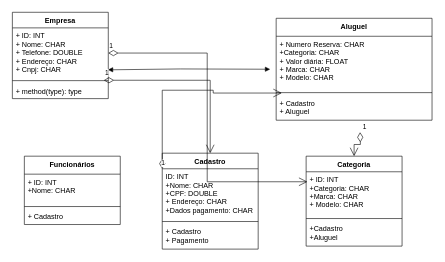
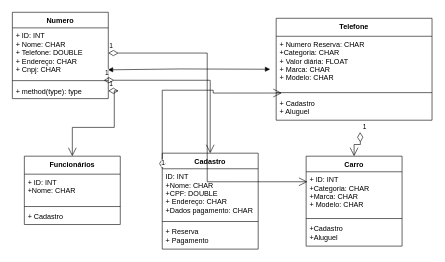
  <mxCell id="0" />
  <mxCell id="1" parent="0" />
- <mxCell id="2" value="Empresa" style="swimlane;fontStyle=1;align=center;verticalAlign=top;childLayout=stackLayout;horizontal=1;startSize=26;horizontalStack=0;resizeParent=1;resizeParentMax=0;resizeLast=0;collapsible=1;marginBottom=0;" vertex="1" parent="1"><mxGeometry x="20" y="20" width="160" height="144" as="geometry" /></mxCell>
+ <mxCell id="2" value="Numero" style="swimlane;fontStyle=1;align=center;verticalAlign=top;childLayout=stackLayout;horizontal=1;startSize=26;horizontalStack=0;resizeParent=1;resizeParentMax=0;resizeLast=0;collapsible=1;marginBottom=0;" vertex="1" parent="1"><mxGeometry x="20" y="20" width="160" height="144" as="geometry" /></mxCell>
  <mxCell id="3" value="+ ID: INT&#10;+ Nome: CHAR&#10;+ Telefone: DOUBLE&#10;+ Endereço: CHAR&#10;+ Cnpj: CHAR" style="text;strokeColor=none;fillColor=none;align=left;verticalAlign=top;spacingLeft=4;spacingRight=4;overflow=hidden;rotatable=0;points=[[0,0.5],[1,0.5]];portConstraint=eastwest;" vertex="1" parent="2"><mxGeometry y="26" width="160" height="84" as="geometry" /></mxCell>
  <mxCell id="4" value="" style="line;strokeWidth=1;fillColor=none;align=left;verticalAlign=middle;spacingTop=-1;spacingLeft=3;spacingRight=3;rotatable=0;labelPosition=right;points=[];portConstraint=eastwest;" vertex="1" parent="2"><mxGeometry y="110" width="160" height="8" as="geometry" /></mxCell>
  <mxCell id="5" value="+ method(type): type" style="text;strokeColor=none;fillColor=none;align=left;verticalAlign=top;spacingLeft=4;spacingRight=4;overflow=hidden;rotatable=0;points=[[0,0.5],[1,0.5]];portConstraint=eastwest;" vertex="1" parent="2"><mxGeometry y="118" width="160" height="26" as="geometry" /></mxCell>
  <mxCell id="6" value="Funcionários" style="swimlane;fontStyle=1;align=center;verticalAlign=top;childLayout=stackLayout;horizontal=1;startSize=30;horizontalStack=0;resizeParent=1;resizeParentMax=0;resizeLast=0;collapsible=1;marginBottom=0;" vertex="1" parent="1"><mxGeometry x="40" y="260" width="160" height="114" as="geometry" /></mxCell>
  <mxCell id="7" value="+ ID: INT&#10;+Nome: CHAR" style="text;strokeColor=none;fillColor=none;align=left;verticalAlign=top;spacingLeft=4;spacingRight=4;overflow=hidden;rotatable=0;points=[[0,0.5],[1,0.5]];portConstraint=eastwest;" vertex="1" parent="6"><mxGeometry y="30" width="160" height="50" as="geometry" /></mxCell>
  <mxCell id="8" value="" style="line;strokeWidth=1;fillColor=none;align=left;verticalAlign=middle;spacingTop=-1;spacingLeft=3;spacingRight=3;rotatable=0;labelPosition=right;points=[];portConstraint=eastwest;" vertex="1" parent="6"><mxGeometry y="80" width="160" height="8" as="geometry" /></mxCell>
  <mxCell id="9" value="+ Cadastro" style="text;strokeColor=none;fillColor=none;align=left;verticalAlign=top;spacingLeft=4;spacingRight=4;overflow=hidden;rotatable=0;points=[[0,0.5],[1,0.5]];portConstraint=eastwest;" vertex="1" parent="6"><mxGeometry y="88" width="160" height="26" as="geometry" /></mxCell>
  <mxCell id="10" value="Cadastro" style="swimlane;fontStyle=1;align=center;verticalAlign=top;childLayout=stackLayout;horizontal=1;startSize=26;horizontalStack=0;resizeParent=1;resizeParentMax=0;resizeLast=0;collapsible=1;marginBottom=0;" vertex="1" parent="1"><mxGeometry x="270" y="255" width="160" height="160" as="geometry" /></mxCell>
  <mxCell id="11" value="ID: INT&#10;+Nome: CHAR&#10;+CPF: DOUBLE&#10;+ Endereço: CHAR&#10;+Dados pagamento: CHAR" style="text;strokeColor=none;fillColor=none;align=left;verticalAlign=top;spacingLeft=4;spacingRight=4;overflow=hidden;rotatable=0;points=[[0,0.5],[1,0.5]];portConstraint=eastwest;" vertex="1" parent="10"><mxGeometry y="26" width="160" height="84" as="geometry" /></mxCell>
  <mxCell id="12" value="" style="line;strokeWidth=1;fillColor=none;align=left;verticalAlign=middle;spacingTop=-1;spacingLeft=3;spacingRight=3;rotatable=0;labelPosition=right;points=[];portConstraint=eastwest;" vertex="1" parent="10"><mxGeometry y="110" width="160" height="8" as="geometry" /></mxCell>
- <mxCell id="13" value="+ Cadastro&#10;+ Pagamento" style="text;strokeColor=none;fillColor=none;align=left;verticalAlign=top;spacingLeft=4;spacingRight=4;overflow=hidden;rotatable=0;points=[[0,0.5],[1,0.5]];portConstraint=eastwest;" vertex="1" parent="10"><mxGeometry y="118" width="160" height="42" as="geometry" /></mxCell>
- <mxCell id="14" value="Aluguel" style="swimlane;fontStyle=1;align=center;verticalAlign=top;childLayout=stackLayout;horizontal=1;startSize=30;horizontalStack=0;resizeParent=1;resizeParentMax=0;resizeLast=0;collapsible=1;marginBottom=0;" vertex="1" parent="1"><mxGeometry x="460" y="30" width="260" height="170" as="geometry" /></mxCell>
+ <mxCell id="13" value="+ Reserva&#10;+ Pagamento" style="text;strokeColor=none;fillColor=none;align=left;verticalAlign=top;spacingLeft=4;spacingRight=4;overflow=hidden;rotatable=0;points=[[0,0.5],[1,0.5]];portConstraint=eastwest;" vertex="1" parent="10"><mxGeometry y="118" width="160" height="42" as="geometry" /></mxCell>
+ <mxCell id="14" value="Telefone" style="swimlane;fontStyle=1;align=center;verticalAlign=top;childLayout=stackLayout;horizontal=1;startSize=30;horizontalStack=0;resizeParent=1;resizeParentMax=0;resizeLast=0;collapsible=1;marginBottom=0;" vertex="1" parent="1"><mxGeometry x="460" y="30" width="260" height="170" as="geometry" /></mxCell>
  <mxCell id="15" value="+ Numero Reserva: CHAR&#10;+Categoria: CHAR&#10;+ Valor diária: FLOAT&#10;+ Marca: CHAR&#10;+ Modelo: CHAR" style="text;strokeColor=none;fillColor=none;align=left;verticalAlign=top;spacingLeft=4;spacingRight=4;overflow=hidden;rotatable=0;points=[[0,0.5],[1,0.5]];portConstraint=eastwest;" vertex="1" parent="14"><mxGeometry y="30" width="260" height="90" as="geometry" /></mxCell>
  <mxCell id="16" value="" style="line;strokeWidth=1;fillColor=none;align=left;verticalAlign=middle;spacingTop=-1;spacingLeft=3;spacingRight=3;rotatable=0;labelPosition=right;points=[];portConstraint=eastwest;" vertex="1" parent="14"><mxGeometry y="120" width="260" height="8" as="geometry" /></mxCell>
  <mxCell id="17" value="+ Cadastro&#10;+ Aluguel" style="text;strokeColor=none;fillColor=none;align=left;verticalAlign=top;spacingLeft=4;spacingRight=4;overflow=hidden;rotatable=0;points=[[0,0.5],[1,0.5]];portConstraint=eastwest;" vertex="1" parent="14"><mxGeometry y="128" width="260" height="42" as="geometry" /></mxCell>
- <mxCell id="18" value="Categoria" style="swimlane;fontStyle=1;align=center;verticalAlign=top;childLayout=stackLayout;horizontal=1;startSize=26;horizontalStack=0;resizeParent=1;resizeParentMax=0;resizeLast=0;collapsible=1;marginBottom=0;" vertex="1" parent="1"><mxGeometry x="510" y="260" width="160" height="150" as="geometry" /></mxCell>
+ <mxCell id="18" value="Carro" style="swimlane;fontStyle=1;align=center;verticalAlign=top;childLayout=stackLayout;horizontal=1;startSize=26;horizontalStack=0;resizeParent=1;resizeParentMax=0;resizeLast=0;collapsible=1;marginBottom=0;" vertex="1" parent="1"><mxGeometry x="510" y="260" width="160" height="150" as="geometry" /></mxCell>
  <mxCell id="19" value="+ ID: INT&#10;+Categoria: CHAR&#10;+Marca: CHAR&#10;+ Modelo: CHAR" style="text;strokeColor=none;fillColor=none;align=left;verticalAlign=top;spacingLeft=4;spacingRight=4;overflow=hidden;rotatable=0;points=[[0,0.5],[1,0.5]];portConstraint=eastwest;" vertex="1" parent="18"><mxGeometry y="26" width="160" height="74" as="geometry" /></mxCell>
  <mxCell id="20" value="" style="line;strokeWidth=1;fillColor=none;align=left;verticalAlign=middle;spacingTop=-1;spacingLeft=3;spacingRight=3;rotatable=0;labelPosition=right;points=[];portConstraint=eastwest;" vertex="1" parent="18"><mxGeometry y="100" width="160" height="8" as="geometry" /></mxCell>
  <mxCell id="21" value="+Cadastro&#10;+Aluguel" style="text;strokeColor=none;fillColor=none;align=left;verticalAlign=top;spacingLeft=4;spacingRight=4;overflow=hidden;rotatable=0;points=[[0,0.5],[1,0.5]];portConstraint=eastwest;" vertex="1" parent="18"><mxGeometry y="108" width="160" height="42" as="geometry" /></mxCell>
  <mxCell id="22" value="" style="endArrow=block;startArrow=block;endFill=1;startFill=1;html=1;rounded=0;exitX=0.996;exitY=0.833;exitDx=0;exitDy=0;exitPerimeter=0;" edge="1" parent="1" source="3"><mxGeometry width="160" relative="1" as="geometry"><mxPoint x="230" y="114.5" as="sourcePoint" /><mxPoint x="450" y="115" as="targetPoint" /><Array as="points"><mxPoint x="300" y="114.5" /></Array></mxGeometry></mxCell>
+ <mxCell id="23" value="1" style="endArrow=open;html=1;endSize=12;startArrow=diamondThin;startSize=14;startFill=0;edgeStyle=orthogonalEdgeStyle;align=left;verticalAlign=bottom;rounded=0;" edge="1" parent="1" source="5" target="6"><mxGeometry x="-1" y="3" relative="1" as="geometry"><mxPoint x="20" y="210" as="sourcePoint" /><mxPoint x="180" y="210" as="targetPoint" /></mxGeometry></mxCell>
  <mxCell id="24" value="1" style="endArrow=open;html=1;endSize=12;startArrow=diamondThin;startSize=14;startFill=0;edgeStyle=orthogonalEdgeStyle;align=left;verticalAlign=bottom;rounded=0;exitX=0.954;exitY=1.04;exitDx=0;exitDy=0;exitPerimeter=0;" edge="1" parent="1" source="3" target="10"><mxGeometry x="-1" y="3" relative="1" as="geometry"><mxPoint x="250" y="160" as="sourcePoint" /><mxPoint x="410" y="160" as="targetPoint" /></mxGeometry></mxCell>
  <mxCell id="25" value="1" style="endArrow=open;html=1;endSize=12;startArrow=diamondThin;startSize=14;startFill=0;edgeStyle=orthogonalEdgeStyle;align=left;verticalAlign=bottom;rounded=0;" edge="1" parent="1" target="18"><mxGeometry x="-1" y="3" relative="1" as="geometry"><mxPoint x="600" y="220" as="sourcePoint" /><mxPoint x="650" y="220" as="targetPoint" /></mxGeometry></mxCell>
  <mxCell id="26" value="1" style="endArrow=open;html=1;endSize=12;startArrow=diamondThin;startSize=14;startFill=0;edgeStyle=orthogonalEdgeStyle;align=left;verticalAlign=bottom;rounded=0;entryX=0.013;entryY=0.225;entryDx=0;entryDy=0;entryPerimeter=0;exitX=1;exitY=0.5;exitDx=0;exitDy=0;" edge="1" parent="1" source="3" target="19"><mxGeometry x="-1" y="3" relative="1" as="geometry"><mxPoint x="250" y="160" as="sourcePoint" /><mxPoint x="410" y="160" as="targetPoint" /></mxGeometry></mxCell>
  <mxCell id="27" value="1" style="endArrow=open;html=1;endSize=12;startArrow=diamondThin;startSize=14;startFill=0;edgeStyle=orthogonalEdgeStyle;align=left;verticalAlign=bottom;rounded=0;entryX=0.036;entryY=1.052;entryDx=0;entryDy=0;entryPerimeter=0;" edge="1" parent="1" source="11" target="15"><mxGeometry x="-1" y="3" relative="1" as="geometry"><mxPoint x="250" y="160" as="sourcePoint" /><mxPoint x="410" y="160" as="targetPoint" /><Array as="points"><mxPoint x="270" y="150" /><mxPoint x="355" y="150" /><mxPoint x="355" y="155" /></Array></mxGeometry></mxCell>
